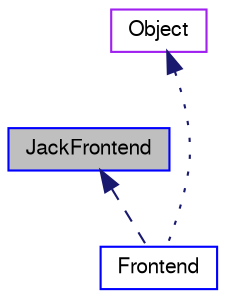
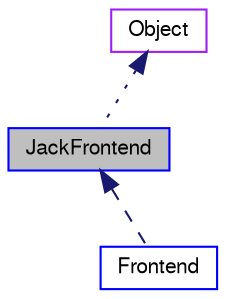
  digraph {
    node [color=blue fillcolor=white fontname=FreeSans fontsize=10 shape=record style=filled]
    edge [color=midnightblue dir=back fontname=FreeSans fontsize=10 labelfontname=FreeSans labelfontsize=10]
    n1 [fillcolor=grey75 fontcolor=black height=0.2 label=JackFrontend width=0.4]
    n2 [height=0.2 label=Frontend width=0.4]
    n3 [color=purple height=0.2 label=Object width=0.4]
    n1 -> n2 [style=dashed]
-   n3 -> n2 [style=dotted]
+   n3 -> n1 [style=dotted]
  }
